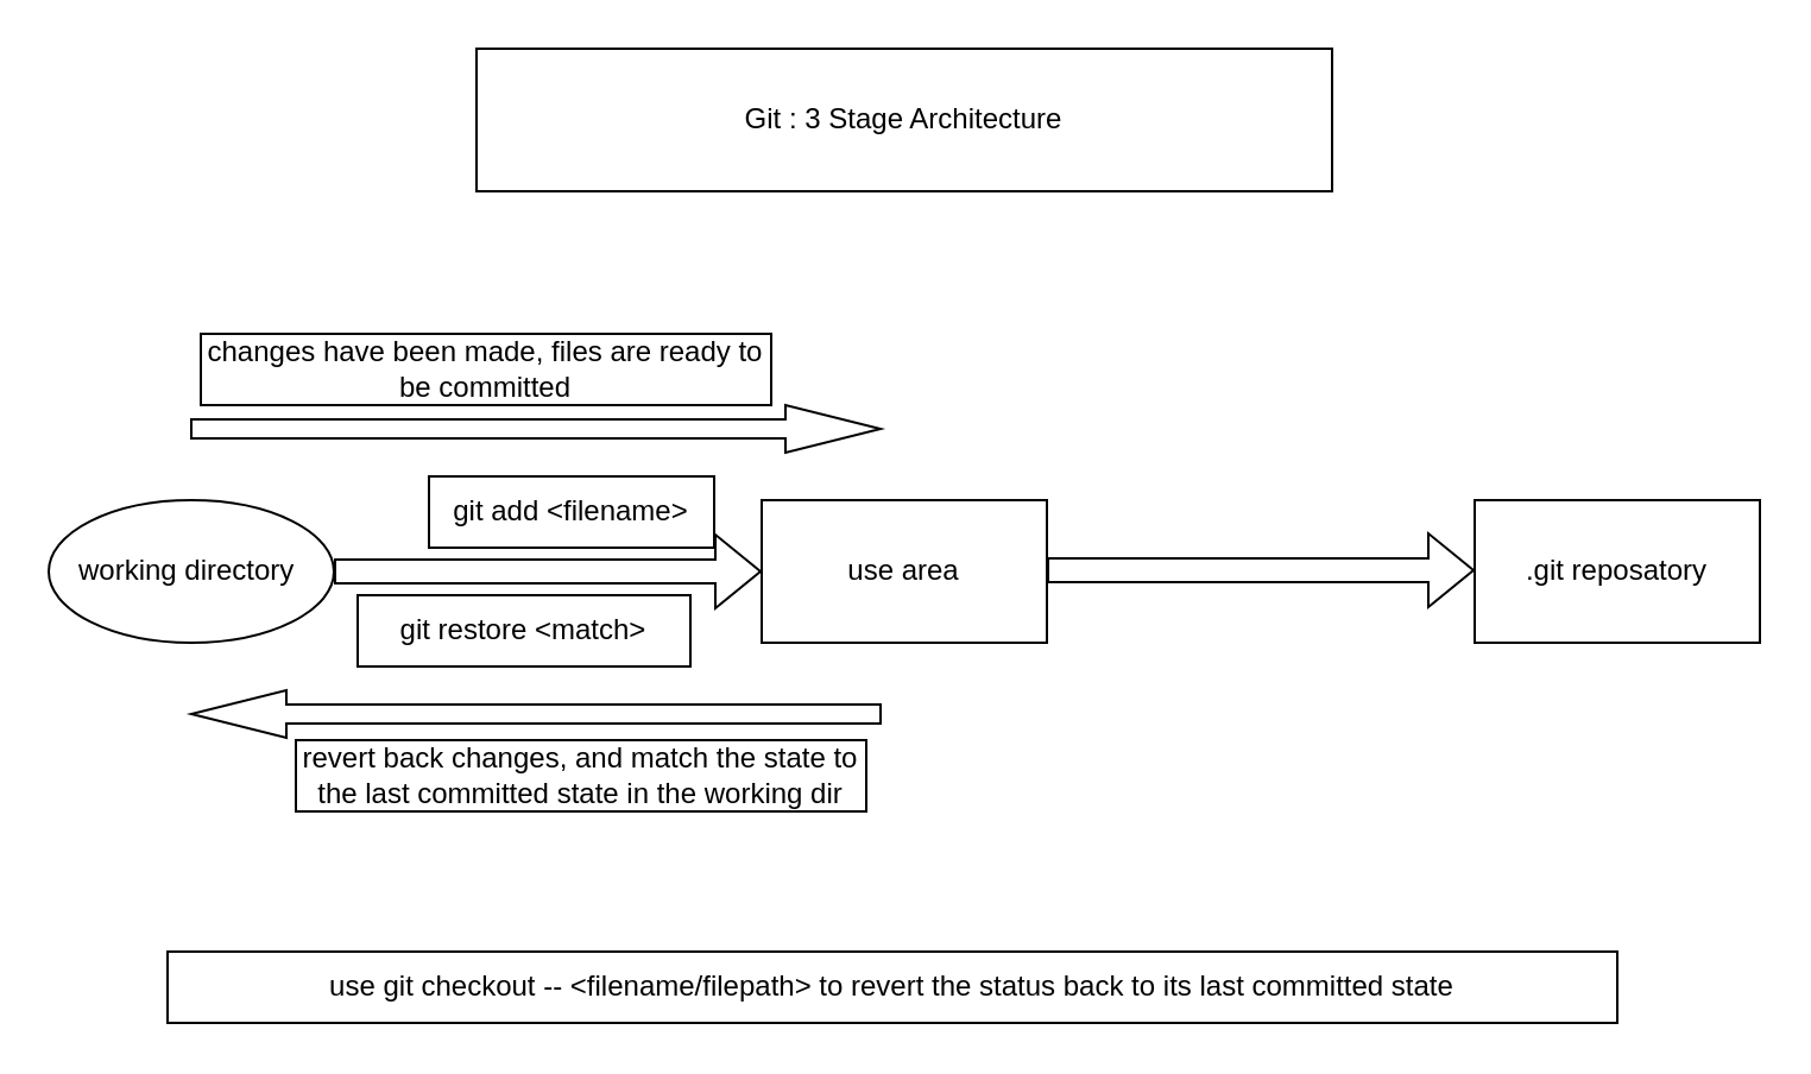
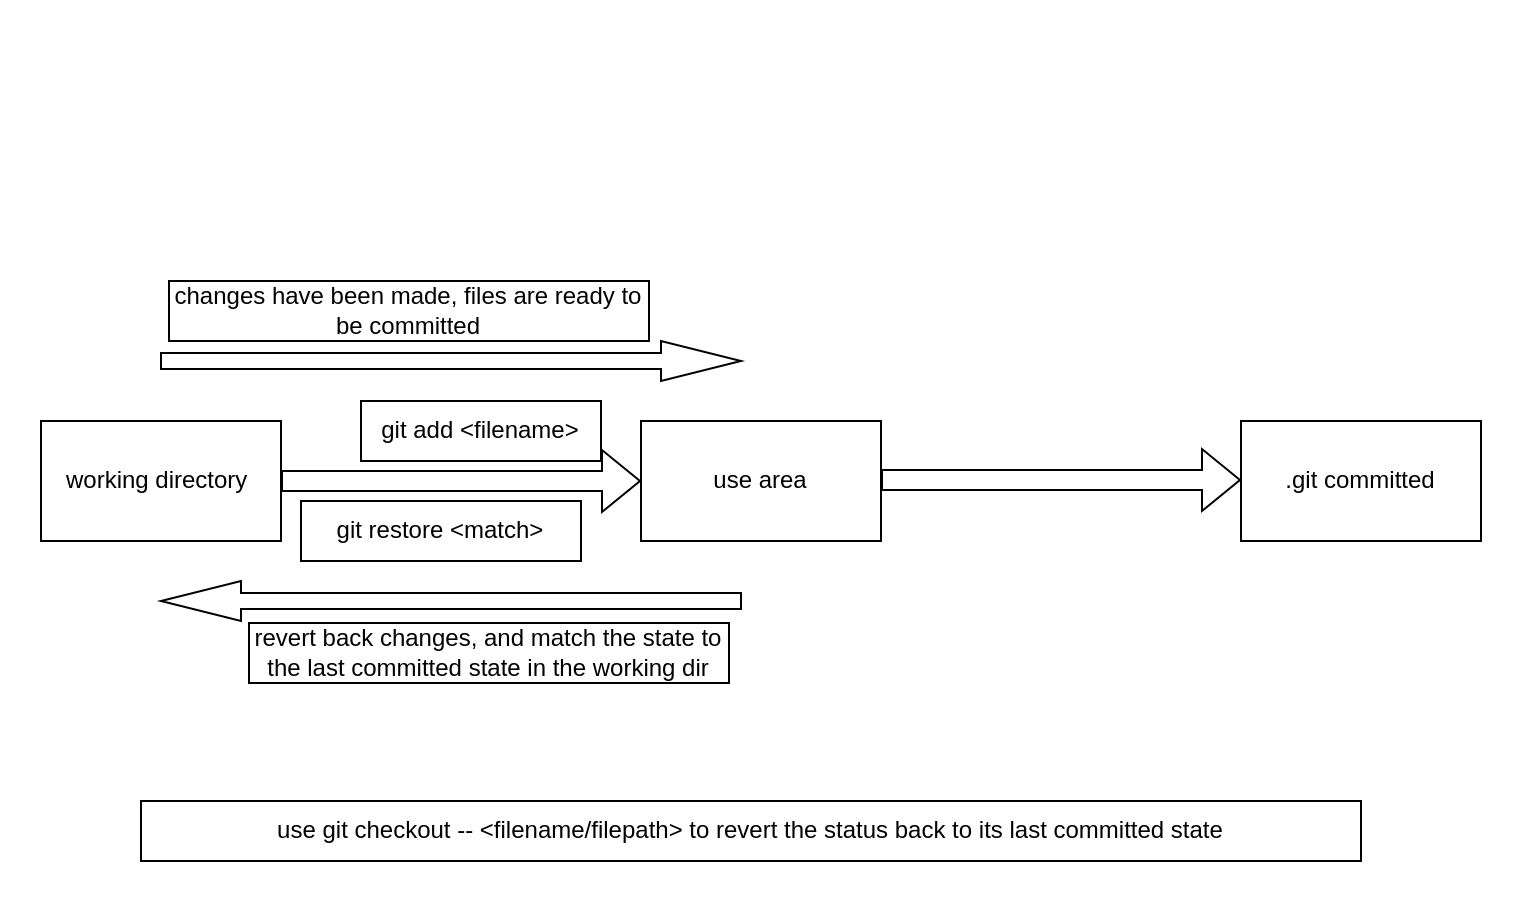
  <mxCell id="0" />
  <mxCell id="1" parent="0" />
- <mxCell id="2" value="working directory&amp;nbsp;" style="ellipse;whiteSpace=wrap;html=1;" vertex="1" parent="1"><mxGeometry x="20" y="210" width="120" height="60" as="geometry" /></mxCell>
+ <mxCell id="2" value="working directory&amp;nbsp;" style="rounded=0;whiteSpace=wrap;html=1;" vertex="1" parent="1"><mxGeometry x="20" y="210" width="120" height="60" as="geometry" /></mxCell>
  <mxCell id="3" value="use area" style="rounded=0;whiteSpace=wrap;html=1;" vertex="1" parent="1"><mxGeometry x="320" y="210" width="120" height="60" as="geometry" /></mxCell>
- <mxCell id="4" value=".git reposatory" style="rounded=0;whiteSpace=wrap;html=1;" vertex="1" parent="1"><mxGeometry x="620" y="210" width="120" height="60" as="geometry" /></mxCell>
+ <mxCell id="4" value=".git committed" style="rounded=0;whiteSpace=wrap;html=1;" vertex="1" parent="1"><mxGeometry x="620" y="210" width="120" height="60" as="geometry" /></mxCell>
  <mxCell id="5" value="" style="shape=flexArrow;endArrow=classic;html=1;rounded=0;exitX=1;exitY=0.5;exitDx=0;exitDy=0;entryX=0;entryY=0.5;entryDx=0;entryDy=0;" edge="1" parent="1" source="2" target="3"><mxGeometry width="50" height="50" relative="1" as="geometry"><mxPoint x="210" y="265" as="sourcePoint" /><mxPoint x="260" y="215" as="targetPoint" /></mxGeometry></mxCell>
  <mxCell id="6" value="" style="shape=flexArrow;endArrow=classic;html=1;rounded=0;exitX=1;exitY=0.5;exitDx=0;exitDy=0;entryX=0;entryY=0.5;entryDx=0;entryDy=0;" edge="1" parent="1"><mxGeometry width="50" height="50" relative="1" as="geometry"><mxPoint x="440" y="239.5" as="sourcePoint" /><mxPoint x="620" y="239.5" as="targetPoint" /></mxGeometry></mxCell>
- <mxCell id="7" value="Git : 3 Stage Architecture" style="rounded=0;whiteSpace=wrap;html=1;" vertex="1" parent="1"><mxGeometry x="200" y="20" width="360" height="60" as="geometry" /></mxCell>
  <mxCell id="8" value="git add &amp;lt;filename&amp;gt;" style="rounded=0;whiteSpace=wrap;html=1;" vertex="1" parent="1"><mxGeometry x="180" y="200" width="120" height="30" as="geometry" /></mxCell>
  <mxCell id="9" value="git restore &amp;lt;match&amp;gt;" style="rounded=0;whiteSpace=wrap;html=1;" vertex="1" parent="1"><mxGeometry x="150" y="250" width="140" height="30" as="geometry" /></mxCell>
  <mxCell id="10" value="" style="html=1;shadow=0;dashed=0;align=center;verticalAlign=middle;shape=mxgraph.arrows2.arrow;dy=0.6;dx=40;flipH=1;notch=0;" vertex="1" parent="1"><mxGeometry x="80" y="290" width="290" height="20" as="geometry" /></mxCell>
  <mxCell id="11" value="" style="html=1;shadow=0;dashed=0;align=center;verticalAlign=middle;shape=mxgraph.arrows2.arrow;dy=0.6;dx=40;notch=0;" vertex="1" parent="1"><mxGeometry x="80" y="170" width="290" height="20" as="geometry" /></mxCell>
  <mxCell id="12" value="changes have been made, files are ready to be committed" style="rounded=0;whiteSpace=wrap;html=1;" vertex="1" parent="1"><mxGeometry x="84" y="140" width="240" height="30" as="geometry" /></mxCell>
  <mxCell id="13" value="revert back changes, and match the state to the last committed state in the working dir" style="rounded=0;whiteSpace=wrap;html=1;" vertex="1" parent="1"><mxGeometry x="124" y="311" width="240" height="30" as="geometry" /></mxCell>
  <mxCell id="14" value="use git checkout -- &amp;lt;filename/filepath&amp;gt; to revert the status back to its last committed state" style="rounded=0;whiteSpace=wrap;html=1;" vertex="1" parent="1"><mxGeometry x="70" y="400" width="610" height="30" as="geometry" /></mxCell>
